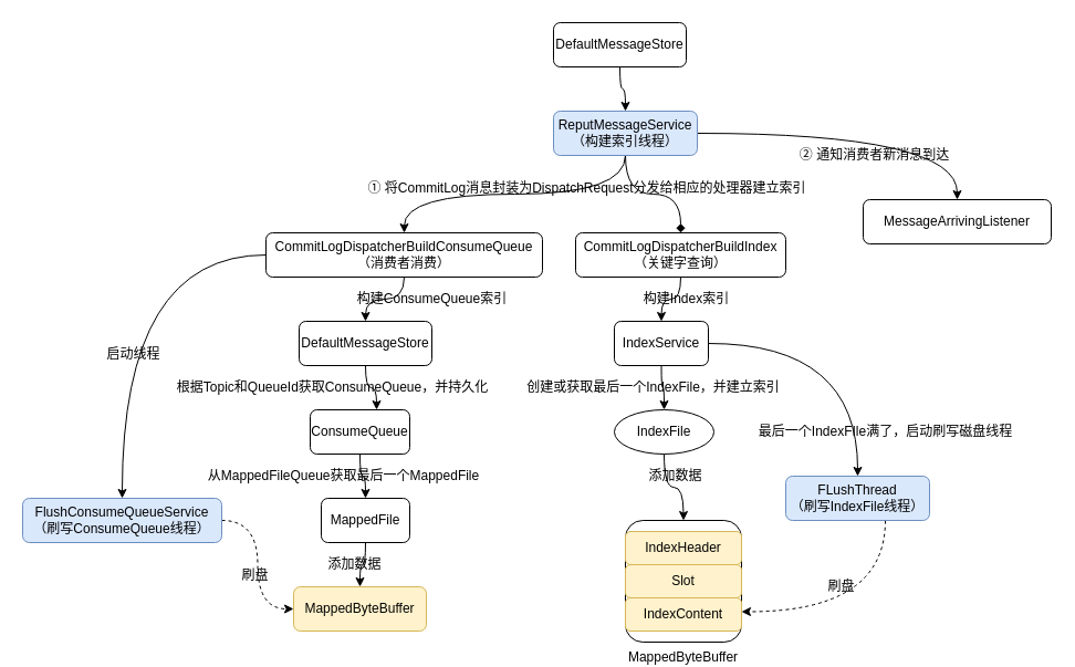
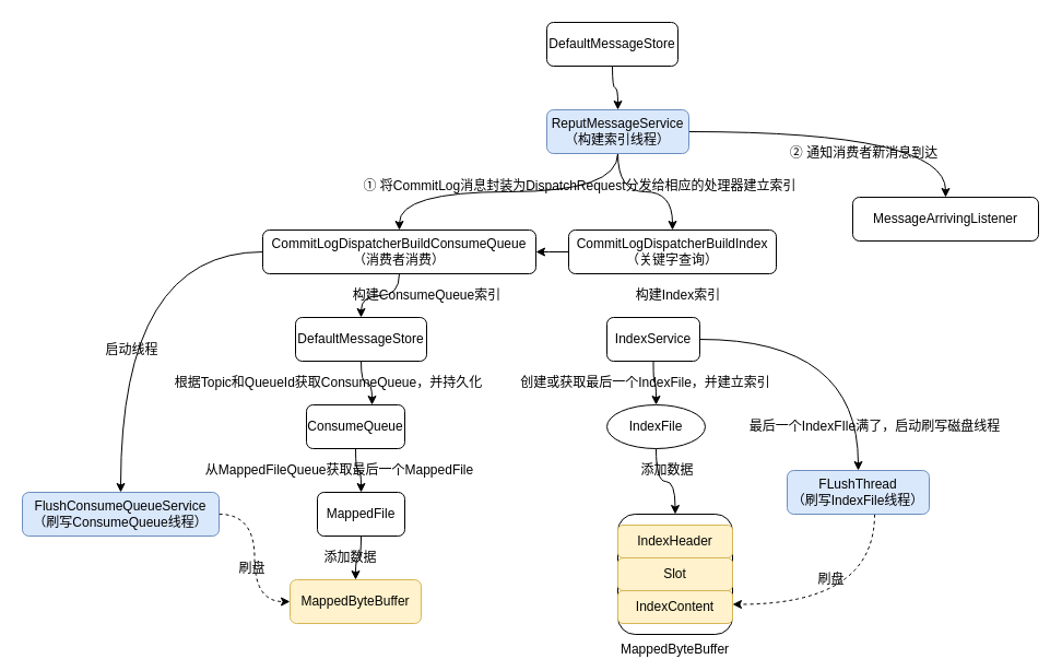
  <mxCell id="0" />
  <mxCell id="1" parent="0" />
  <mxCell id="2" style="edgeStyle=orthogonalEdgeStyle;rounded=0;orthogonalLoop=1;jettySize=auto;html=1;curved=1;" edge="1" parent="1" source="3" target="7"><mxGeometry relative="1" as="geometry" /></mxCell>
  <mxCell id="3" value="DefaultMessageStore" style="rounded=1;whiteSpace=wrap;html=1;" vertex="1" parent="1"><mxGeometry x="500" y="20" width="120" height="40" as="geometry" /></mxCell>
  <mxCell id="4" style="edgeStyle=orthogonalEdgeStyle;curved=1;rounded=0;orthogonalLoop=1;jettySize=auto;html=1;entryX=0.5;entryY=0;entryDx=0;entryDy=0;" edge="1" parent="1" source="7" target="8"><mxGeometry relative="1" as="geometry" /></mxCell>
  <mxCell id="5" style="edgeStyle=orthogonalEdgeStyle;curved=1;rounded=0;orthogonalLoop=1;jettySize=auto;html=1;exitX=0.5;exitY=1;exitDx=0;exitDy=0;" edge="1" parent="1" source="7" target="12"><mxGeometry relative="1" as="geometry" /></mxCell>
- <mxCell id="6" style="edgeStyle=orthogonalEdgeStyle;curved=1;rounded=0;orthogonalLoop=1;jettySize=auto;html=1;endArrow=diamond;" edge="1" parent="1" source="7" target="24"><mxGeometry relative="1" as="geometry" /></mxCell>
+ <mxCell id="6" style="edgeStyle=orthogonalEdgeStyle;curved=1;rounded=0;orthogonalLoop=1;jettySize=auto;html=1;" edge="1" parent="1" source="7" target="24"><mxGeometry relative="1" as="geometry" /></mxCell>
  <mxCell id="7" value="ReputMessageService&lt;br&gt;（构建索引线程）" style="rounded=1;whiteSpace=wrap;html=1;fillColor=#dae8fc;strokeColor=#6c8ebf;" vertex="1" parent="1"><mxGeometry x="500" y="100" width="130" height="40" as="geometry" /></mxCell>
  <mxCell id="8" value="MessageArrivingListener" style="rounded=1;whiteSpace=wrap;html=1;" vertex="1" parent="1"><mxGeometry x="780" y="180" width="170" height="40" as="geometry" /></mxCell>
  <mxCell id="9" value="② 通知消费者新消息到达" style="text;html=1;align=center;verticalAlign=middle;resizable=0;points=[];autosize=1;strokeColor=none;fillColor=none;" vertex="1" parent="1"><mxGeometry x="715" y="130" width="150" height="20" as="geometry" /></mxCell>
  <mxCell id="10" style="edgeStyle=orthogonalEdgeStyle;curved=1;rounded=0;orthogonalLoop=1;jettySize=auto;html=1;" edge="1" parent="1" source="12" target="15"><mxGeometry relative="1" as="geometry" /></mxCell>
  <mxCell id="11" style="edgeStyle=orthogonalEdgeStyle;curved=1;rounded=0;orthogonalLoop=1;jettySize=auto;html=1;" edge="1" parent="1" source="12" target="44"><mxGeometry relative="1" as="geometry" /></mxCell>
  <mxCell id="12" value="CommitLogDispatcherBuildConsumeQueue&lt;br&gt;（消费者消费）" style="rounded=1;whiteSpace=wrap;html=1;" vertex="1" parent="1"><mxGeometry x="240" y="210" width="250" height="40" as="geometry" /></mxCell>
  <mxCell id="13" value="① 将CommitLog消息封装为DispatchRequest分发给相应的处理器建立索引" style="text;html=1;align=center;verticalAlign=middle;resizable=0;points=[];autosize=1;strokeColor=none;fillColor=none;" vertex="1" parent="1"><mxGeometry x="325" y="160" width="410" height="20" as="geometry" /></mxCell>
  <mxCell id="14" style="edgeStyle=orthogonalEdgeStyle;curved=1;rounded=0;orthogonalLoop=1;jettySize=auto;html=1;entryX=0.667;entryY=0;entryDx=0;entryDy=0;entryPerimeter=0;" edge="1" parent="1" source="15" target="18"><mxGeometry relative="1" as="geometry" /></mxCell>
  <mxCell id="15" value="DefaultMessageStore" style="rounded=1;whiteSpace=wrap;html=1;" vertex="1" parent="1"><mxGeometry x="270" y="290" width="120" height="40" as="geometry" /></mxCell>
  <mxCell id="16" value="构建ConsumeQueue索引" style="text;html=1;align=center;verticalAlign=middle;resizable=0;points=[];autosize=1;strokeColor=none;fillColor=none;" vertex="1" parent="1"><mxGeometry x="315" y="260" width="150" height="20" as="geometry" /></mxCell>
  <mxCell id="17" style="edgeStyle=orthogonalEdgeStyle;curved=1;rounded=0;orthogonalLoop=1;jettySize=auto;html=1;entryX=0.5;entryY=0;entryDx=0;entryDy=0;" edge="1" parent="1" source="18" target="21"><mxGeometry relative="1" as="geometry" /></mxCell>
  <mxCell id="18" value="ConsumeQueue" style="rounded=1;whiteSpace=wrap;html=1;" vertex="1" parent="1"><mxGeometry x="280" y="370" width="90" height="40" as="geometry" /></mxCell>
  <mxCell id="19" value="根据Topic和QueueId获取ConsumeQueue，并持久化" style="text;html=1;align=center;verticalAlign=middle;resizable=0;points=[];autosize=1;strokeColor=none;fillColor=none;" vertex="1" parent="1"><mxGeometry x="150" y="340" width="300" height="20" as="geometry" /></mxCell>
  <mxCell id="20" style="edgeStyle=orthogonalEdgeStyle;curved=1;rounded=0;orthogonalLoop=1;jettySize=auto;html=1;" edge="1" parent="1" source="21" target="35"><mxGeometry relative="1" as="geometry" /></mxCell>
  <mxCell id="21" value="MappedFile" style="rounded=1;whiteSpace=wrap;html=1;" vertex="1" parent="1"><mxGeometry x="290" y="450" width="80" height="40" as="geometry" /></mxCell>
  <mxCell id="22" value="从MappedFileQueue获取最后一个MappedFile" style="text;html=1;align=center;verticalAlign=middle;resizable=0;points=[];autosize=1;strokeColor=none;fillColor=none;" vertex="1" parent="1"><mxGeometry x="180" y="420" width="260" height="20" as="geometry" /></mxCell>
- <mxCell id="23" style="edgeStyle=orthogonalEdgeStyle;curved=1;rounded=0;orthogonalLoop=1;jettySize=auto;html=1;" edge="1" parent="1" source="24" target="26"><mxGeometry relative="1" as="geometry" /></mxCell>
+ <mxCell id="23" style="edgeStyle=orthogonalEdgeStyle;curved=1;rounded=0;orthogonalLoop=1;jettySize=auto;html=1;" edge="1" parent="1" source="24" target="12"><mxGeometry relative="1" as="geometry" /></mxCell>
  <mxCell id="24" value="CommitLogDispatcherBuildIndex&lt;br&gt;（关键字查询）" style="rounded=1;whiteSpace=wrap;html=1;" vertex="1" parent="1"><mxGeometry x="520" y="210" width="190" height="40" as="geometry" /></mxCell>
  <mxCell id="25" style="edgeStyle=orthogonalEdgeStyle;curved=1;rounded=0;orthogonalLoop=1;jettySize=auto;html=1;entryX=0.5;entryY=0;entryDx=0;entryDy=0;" edge="1" parent="1" source="26" target="30"><mxGeometry relative="1" as="geometry" /></mxCell>
  <mxCell id="26" value="IndexService" style="rounded=1;whiteSpace=wrap;html=1;" vertex="1" parent="1"><mxGeometry x="555" y="290" width="85" height="40" as="geometry" /></mxCell>
  <mxCell id="27" value="构建Index索引" style="text;html=1;align=center;verticalAlign=middle;resizable=0;points=[];autosize=1;strokeColor=none;fillColor=none;" vertex="1" parent="1"><mxGeometry x="575" y="260" width="90" height="20" as="geometry" /></mxCell>
  <mxCell id="28" style="edgeStyle=orthogonalEdgeStyle;curved=1;rounded=0;orthogonalLoop=1;jettySize=auto;html=1;entryX=0.5;entryY=0;entryDx=0;entryDy=0;exitX=1;exitY=0.5;exitDx=0;exitDy=0;" edge="1" parent="1" source="26" target="33"><mxGeometry relative="1" as="geometry" /></mxCell>
  <mxCell id="29" style="edgeStyle=orthogonalEdgeStyle;curved=1;rounded=0;orthogonalLoop=1;jettySize=auto;html=1;entryX=0.5;entryY=0;entryDx=0;entryDy=0;" edge="1" parent="1" source="30" target="37"><mxGeometry relative="1" as="geometry" /></mxCell>
  <mxCell id="30" value="IndexFile" style="ellipse;whiteSpace=wrap;html=1;" vertex="1" parent="1"><mxGeometry x="555" y="370" width="90" height="40" as="geometry" /></mxCell>
  <mxCell id="31" value="创建或获取最后一个IndexFile，并建立索引" style="text;html=1;align=center;verticalAlign=middle;resizable=0;points=[];autosize=1;strokeColor=none;fillColor=none;" vertex="1" parent="1"><mxGeometry x="470" y="340" width="240" height="20" as="geometry" /></mxCell>
  <mxCell id="32" style="edgeStyle=orthogonalEdgeStyle;curved=1;rounded=0;orthogonalLoop=1;jettySize=auto;html=1;entryX=1;entryY=0.75;entryDx=0;entryDy=0;dashed=1;" edge="1" parent="1" source="33" target="37"><mxGeometry relative="1" as="geometry"><mxPoint x="897.05" y="489.72" as="targetPoint" /><Array as="points"><mxPoint x="800" y="553" /></Array></mxGeometry></mxCell>
- <mxCell id="33" value="FLushThread&lt;br&gt;（刷写IndexFile线程）" style="rounded=1;whiteSpace=wrap;html=1;fillColor=#dae8fc;strokeColor=#6c8ebf;" vertex="1" parent="1"><mxGeometry x="710" y="430" width="130" height="40" as="geometry" /></mxCell>
+ <mxCell id="33" value="FLushThread&lt;br&gt;（刷写IndexFile线程）" style="rounded=1;whiteSpace=wrap;html=1;fillColor=#dae8fc;strokeColor=#6c8ebf;" vertex="1" parent="1"><mxGeometry x="720" y="430" width="130" height="40" as="geometry" /></mxCell>
  <mxCell id="34" value="最后一个IndexFIle满了，启动刷写磁盘线程" style="text;html=1;align=center;verticalAlign=middle;resizable=0;points=[];autosize=1;strokeColor=none;fillColor=none;" vertex="1" parent="1"><mxGeometry x="680" y="380" width="240" height="20" as="geometry" /></mxCell>
  <mxCell id="35" value="MappedByteBuffer" style="rounded=1;whiteSpace=wrap;html=1;fillColor=#fff2cc;strokeColor=#d6b656;" vertex="1" parent="1"><mxGeometry x="265" y="530" width="120" height="40" as="geometry" /></mxCell>
  <mxCell id="36" value="添加数据" style="text;html=1;align=center;verticalAlign=middle;resizable=0;points=[];autosize=1;strokeColor=none;fillColor=none;" vertex="1" parent="1"><mxGeometry x="290" y="500" width="60" height="20" as="geometry" /></mxCell>
  <mxCell id="37" value="&lt;span&gt;MappedByteBuffer&lt;/span&gt;" style="rounded=1;whiteSpace=wrap;html=1;labelPosition=center;verticalLabelPosition=bottom;align=center;verticalAlign=top;" vertex="1" parent="1"><mxGeometry x="565" y="470" width="105" height="110" as="geometry" /></mxCell>
  <mxCell id="38" value="IndexHeader" style="rounded=1;whiteSpace=wrap;html=1;fillColor=#fff2cc;strokeColor=#d6b656;" vertex="1" parent="1"><mxGeometry x="565" y="480" width="105" height="30" as="geometry" /></mxCell>
  <mxCell id="39" value="Slot" style="rounded=1;whiteSpace=wrap;html=1;fillColor=#fff2cc;strokeColor=#d6b656;" vertex="1" parent="1"><mxGeometry x="565" y="510" width="105" height="30" as="geometry" /></mxCell>
  <mxCell id="40" value="添加数据" style="text;html=1;align=center;verticalAlign=middle;resizable=0;points=[];autosize=1;strokeColor=none;fillColor=none;" vertex="1" parent="1"><mxGeometry x="580" y="420" width="60" height="20" as="geometry" /></mxCell>
  <mxCell id="41" value="IndexContent" style="rounded=1;whiteSpace=wrap;html=1;fillColor=#fff2cc;strokeColor=#d6b656;" vertex="1" parent="1"><mxGeometry x="565" y="540" width="105" height="30" as="geometry" /></mxCell>
  <mxCell id="42" value="刷盘" style="text;html=1;align=center;verticalAlign=middle;resizable=0;points=[];autosize=1;strokeColor=none;fillColor=none;" vertex="1" parent="1"><mxGeometry x="740" y="520" width="40" height="20" as="geometry" /></mxCell>
  <mxCell id="43" style="edgeStyle=orthogonalEdgeStyle;curved=1;rounded=0;orthogonalLoop=1;jettySize=auto;html=1;entryX=0;entryY=0.5;entryDx=0;entryDy=0;dashed=1;" edge="1" parent="1" source="44" target="35"><mxGeometry relative="1" as="geometry" /></mxCell>
  <mxCell id="44" value="FlushConsumeQueueService&lt;br&gt;（刷写ConsumeQueue线程）" style="rounded=1;whiteSpace=wrap;html=1;fillColor=#dae8fc;strokeColor=#6c8ebf;" vertex="1" parent="1"><mxGeometry x="20" y="450" width="180" height="40" as="geometry" /></mxCell>
  <mxCell id="45" value="启动线程" style="text;html=1;align=center;verticalAlign=middle;resizable=0;points=[];autosize=1;strokeColor=none;fillColor=none;" vertex="1" parent="1"><mxGeometry x="90" y="310" width="60" height="20" as="geometry" /></mxCell>
  <mxCell id="46" value="刷盘" style="text;html=1;align=center;verticalAlign=middle;resizable=0;points=[];autosize=1;strokeColor=none;fillColor=none;" vertex="1" parent="1"><mxGeometry x="210" y="510" width="40" height="20" as="geometry" /></mxCell>
